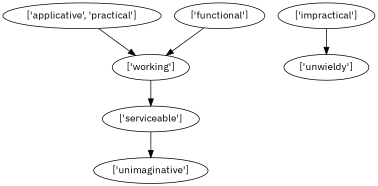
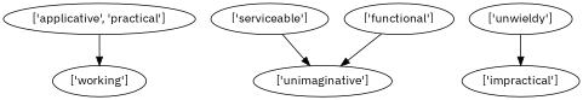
  strict digraph {
    fontname="IBM Plex Sans"
    node [fontname="IBM Plex Sans"]
    edge [fontname="IBM Plex Sans"]
    "['working']"
    "['serviceable']"
    "['unimaginative']"
    "['unwieldy']"
    "['impractical']"
    "['applicative', 'practical']"
    "['functional']"
-   "['working']" -> "['serviceable']"
    "['serviceable']" -> "['unimaginative']"
-   "['impractical']" -> "['unwieldy']"
+   "['unwieldy']" -> "['impractical']"
    "['applicative', 'practical']" -> "['working']"
-   "['functional']" -> "['working']"
+   "['functional']" -> "['unimaginative']"
  }
